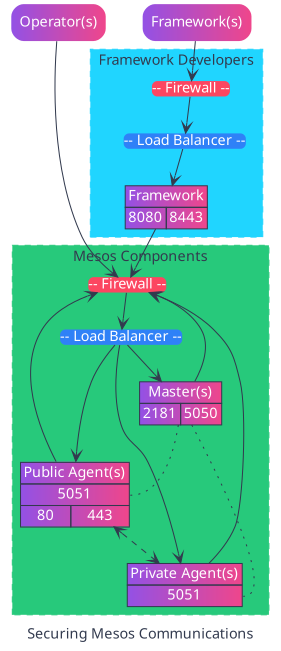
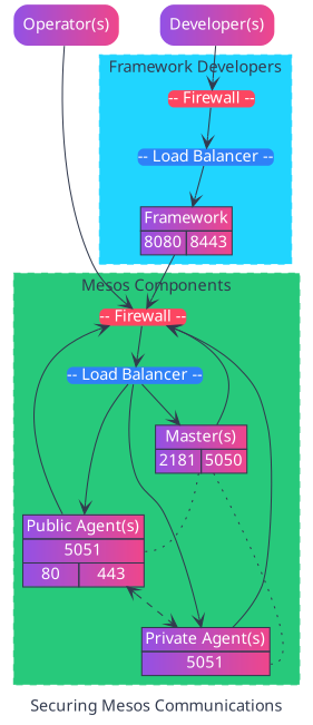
  digraph {
    fontcolor="#323a4e"
    fontname="Source Sans Pro"
    label="Securing Mesos Communications"
    nodesep=0.5
    rankdir=TB
    node [color=transparent fillcolor="#9351e5:#ef468b" fontcolor=white fontname="Source Sans Pro" shape=plain style="rounded,filled"]
    edge [arrowhead=vee arrowtail=vee color="#323a4e" fontcolor="#323a4e" fontname="Source Sans Pro"]
    n1 [label="Operator(s)" shape=box]
-   n2 [label="Framework(s)" shape=box]
+   n2 [label="Developer(s)" shape=box]
    n3 [fillcolor="#FC4661" label="-- Firewall --"]
    n4 [fillcolor="#2F81F7" label="-- Load Balancer --"]
    n5 [label=<       <table bgcolor="#9351e5:#ef468b" border="0" cellspacing="0" cellborder="1" color="#323a4e">         <tr>           <td colspan="2">Framework</td>         </tr>         <tr>           <td port="fw_8080">8080</td>           <td port="fw_8443">8443</td>         </tr>       </table>     >]
    n6 [fillcolor="#FC4661" label="-- Firewall --"]
    n7 [fillcolor="#2F81F7" label="-- Load Balancer --"]
    n8 [label=<       <table bgcolor="#9351e5:#ef468b" border="0" cellspacing="0" cellborder="1" color="#323a4e">         <tr>           <td colspan="2">Master(s)</td>         </tr>         <tr>           <td port="mm_2181">2181</td>           <td port="mm_5050">5050</td>         </tr>       </table>     >]
    n9 [label=<       <table bgcolor="#9351e5:#ef468b" border="0" cellspacing="0" cellborder="1" color="#323a4e">         <tr>           <td>Private Agent(s)</td>         </tr>         <tr>           <td port="ma_5051">5051</td>         </tr>       </table>     >]
    n10 [label=<       <table bgcolor="#9351e5:#ef468b" border="0" cellspacing="0" cellborder="1" color="#323a4e">         <tr>           <td colspan="2">Public Agent(s)</td>         </tr>         <tr>           <td colspan="2" port="mpa_5051">5051</td>         </tr>         <tr>           <td port="mpa_80">80</td>           <td port="mpa_443">443</td>         </tr>       </table>     >]
    subgraph sub_1 {
      rank=same
      n1
      n2
    }
    subgraph cluster_2 {
      color="#20D5FF"
      fillcolor="#20D5FF"
      label="Framework Developers"
      style="dashed,filled"
      n3
      n4
      n5
    }
    subgraph cluster_3 {
      color="#27C97B"
      fillcolor="#27C97B"
      label="Mesos Components"
      style="dashed,filled"
      n6
      n7
      n8
      n9
      n10
    }
    n1 -> n6
    n2 -> n3
    n3 -> n4
    n4 -> n5
    n5 -> n6
    n6 -> n7
    n7 -> n8
    n7 -> n9
    n7 -> n10
    n8 -> n6
    n8 -> n9 [dir=none headport=ma_5051 style=dotted]
    n8 -> n10 [dir=none headport=mpa_5051 style=dotted]
    n9 -> n6
    n10 -> n6
    n10 -> n9 [dir=both style=dashed]
  }
